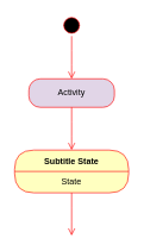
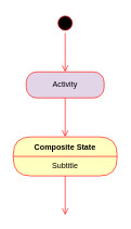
  <mxCell id="0" />
  <mxCell id="1" parent="0" />
  <mxCell id="2" value="" style="ellipse;html=1;shape=startState;fillColor=#000000;strokeColor=#ff0000;" vertex="1" parent="1"><mxGeometry x="85" y="20" width="30" height="30" as="geometry" /></mxCell>
  <mxCell id="3" value="" style="edgeStyle=orthogonalEdgeStyle;html=1;verticalAlign=bottom;endArrow=open;endSize=8;strokeColor=#ff0000;" edge="1" source="2" parent="1"><mxGeometry relative="1" as="geometry"><mxPoint x="100" y="110" as="targetPoint" /></mxGeometry></mxCell>
  <mxCell id="4" value="Activity" style="rounded=1;whiteSpace=wrap;html=1;arcSize=40;fontColor=#000000;fillColor=#e1d5e7;strokeColor=#ff0000;" vertex="1" parent="1"><mxGeometry x="40" y="110" width="120" height="40" as="geometry" /></mxCell>
  <mxCell id="5" value="" style="edgeStyle=orthogonalEdgeStyle;html=1;verticalAlign=bottom;endArrow=open;endSize=8;strokeColor=#ff0000;" edge="1" source="4" parent="1"><mxGeometry relative="1" as="geometry"><mxPoint x="100" y="210" as="targetPoint" /></mxGeometry></mxCell>
- <mxCell id="6" value="Subtitle State" style="swimlane;fontStyle=1;align=center;verticalAlign=middle;childLayout=stackLayout;horizontal=1;startSize=30;horizontalStack=0;resizeParent=0;resizeLast=1;container=0;fontColor=#000000;collapsible=0;rounded=1;arcSize=30;strokeColor=#ff0000;fillColor=#ffffc0;swimlaneFillColor=#ffffc0;dropTarget=0;" vertex="1" parent="1"><mxGeometry x="20" y="210" width="160" height="60" as="geometry" /></mxCell>
- <mxCell id="7" value="State" style="text;html=1;strokeColor=none;fillColor=none;align=center;verticalAlign=middle;spacingLeft=4;spacingRight=4;whiteSpace=wrap;overflow=hidden;rotatable=0;fontColor=#000000;" vertex="1" parent="6"><mxGeometry y="30" width="160" height="30" as="geometry" /></mxCell>
+ <mxCell id="6" value="Composite State" style="swimlane;fontStyle=1;align=center;verticalAlign=middle;childLayout=stackLayout;horizontal=1;startSize=30;horizontalStack=0;resizeParent=0;resizeLast=1;container=0;fontColor=#000000;collapsible=0;rounded=1;arcSize=30;strokeColor=#ff0000;fillColor=#ffffc0;swimlaneFillColor=#ffffc0;dropTarget=0;" vertex="1" parent="1"><mxGeometry x="20" y="210" width="160" height="60" as="geometry" /></mxCell>
+ <mxCell id="7" value="Subtitle" style="text;html=1;strokeColor=none;fillColor=none;align=center;verticalAlign=middle;spacingLeft=4;spacingRight=4;whiteSpace=wrap;overflow=hidden;rotatable=0;fontColor=#000000;" vertex="1" parent="6"><mxGeometry y="30" width="160" height="30" as="geometry" /></mxCell>
  <mxCell id="8" value="" style="edgeStyle=orthogonalEdgeStyle;html=1;verticalAlign=bottom;endArrow=open;endSize=8;strokeColor=#ff0000;" edge="1" source="6" parent="1"><mxGeometry relative="1" as="geometry"><mxPoint x="100" y="330" as="targetPoint" /></mxGeometry></mxCell>
